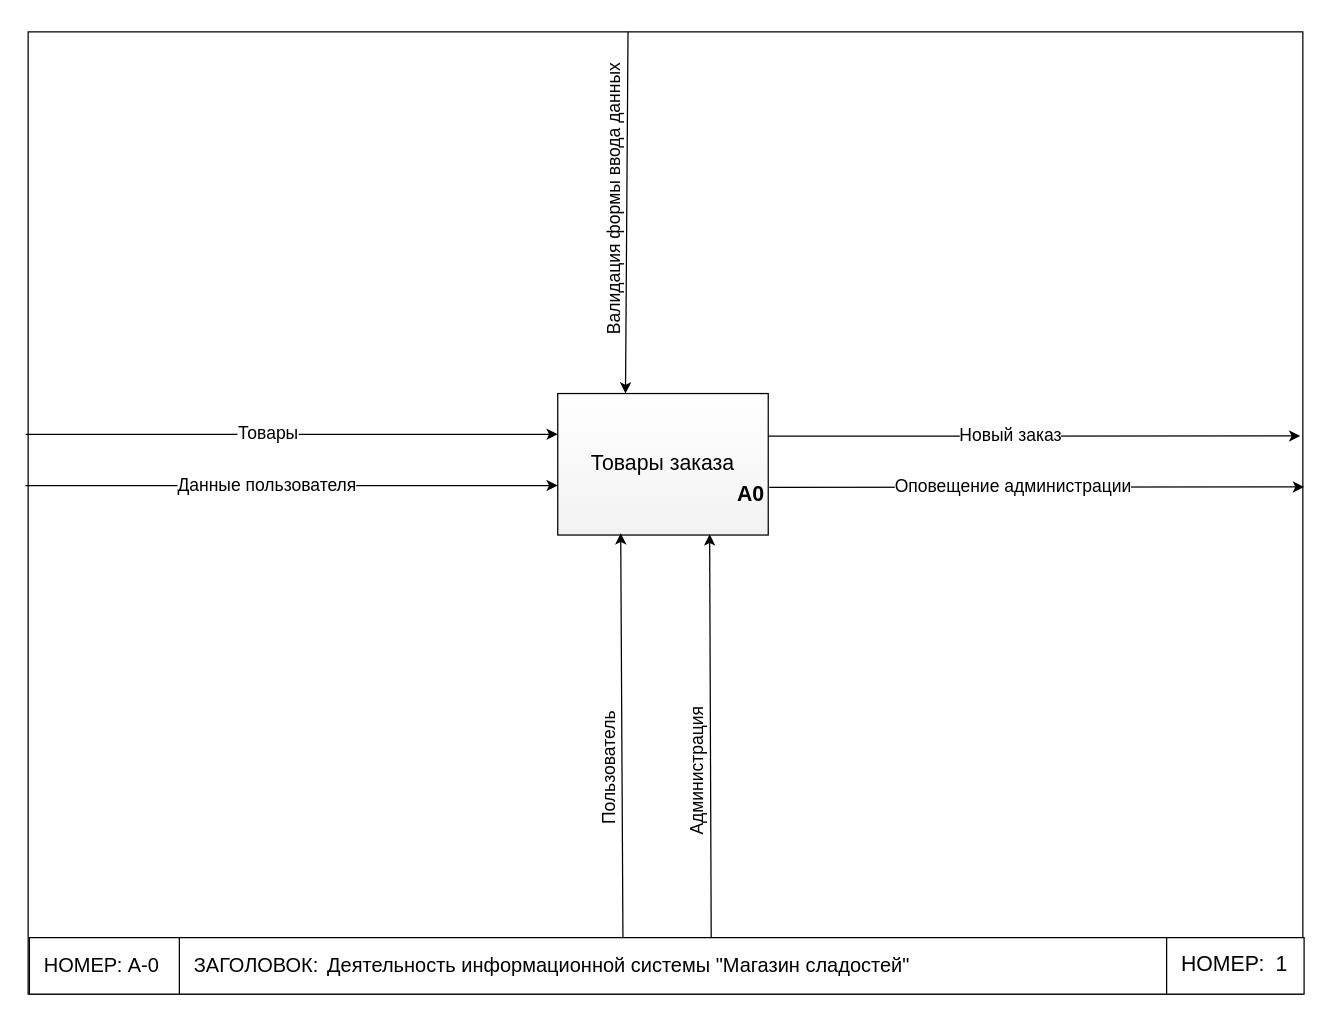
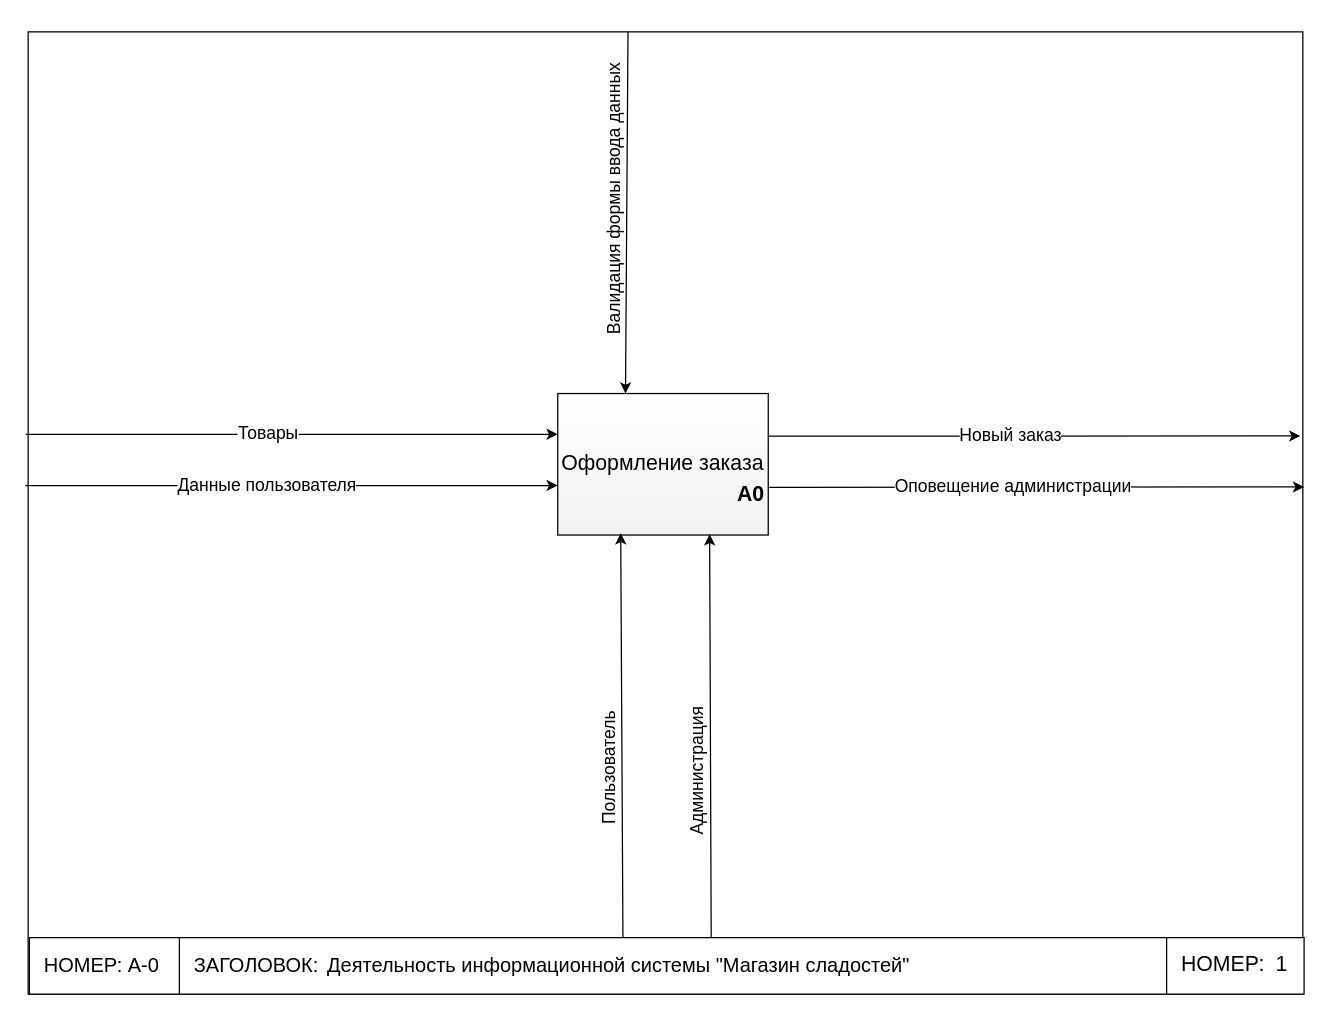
  <mxCell id="0" />
  <mxCell id="1" parent="0" />
  <mxCell id="2" value="" style="group" vertex="1" connectable="0" parent="1"><mxGeometry x="20" y="20" width="1022" height="775" as="geometry" /></mxCell>
  <mxCell id="3" value="" style="rounded=0;whiteSpace=wrap;html=1;fillColor=default;" vertex="1" parent="2"><mxGeometry x="2" y="5" width="1020" height="770.0" as="geometry" /></mxCell>
  <mxCell id="4" value="" style="endArrow=classic;html=1;rounded=0;entryX=0;entryY=0.5;entryDx=0;entryDy=0;" edge="1" parent="2"><mxGeometry width="50" height="50" relative="1" as="geometry"><mxPoint y="326.999" as="sourcePoint" /><mxPoint x="425.78" y="326.999" as="targetPoint" /></mxGeometry></mxCell>
  <mxCell id="5" value="&lt;font style=&quot;font-size: 14px;&quot;&gt;Товары&lt;br&gt;&lt;/font&gt;" style="edgeLabel;html=1;align=center;verticalAlign=middle;resizable=0;points=[];" vertex="1" connectable="0" parent="4"><mxGeometry x="-0.092" y="1" relative="1" as="geometry"><mxPoint as="offset" /></mxGeometry></mxCell>
  <mxCell id="6" value="" style="endArrow=classic;html=1;rounded=0;entryX=0;entryY=0.5;entryDx=0;entryDy=0;exitX=0.999;exitY=0.301;exitDx=0;exitDy=0;exitPerimeter=0;" edge="1" parent="2" source="9"><mxGeometry width="50" height="50" relative="1" as="geometry"><mxPoint x="594.22" y="328.949" as="sourcePoint" /><mxPoint x="1020" y="328.382" as="targetPoint" /></mxGeometry></mxCell>
  <mxCell id="7" value="&lt;font style=&quot;font-size: 14px;&quot;&gt;Новый заказ&lt;/font&gt;" style="edgeLabel;html=1;align=center;verticalAlign=middle;resizable=0;points=[];" vertex="1" connectable="0" parent="6"><mxGeometry x="-0.092" y="1" relative="1" as="geometry"><mxPoint as="offset" /></mxGeometry></mxCell>
  <mxCell id="8" value="" style="group" vertex="1" connectable="0" parent="2"><mxGeometry x="425.78" y="294.412" width="168.44" height="113.235" as="geometry" /></mxCell>
- <mxCell id="9" value="&lt;span style=&quot;font-size: 17px;&quot;&gt;Товары заказа&lt;/span&gt;" style="rounded=0;whiteSpace=wrap;html=1;gradientColor=#F2F2F2;strokeWidth=1;" vertex="1" parent="8"><mxGeometry width="168.44" height="113.235" as="geometry" /></mxCell>
+ <mxCell id="9" value="&lt;span style=&quot;font-size: 17px;&quot;&gt;Оформление заказа&lt;/span&gt;" style="rounded=0;whiteSpace=wrap;html=1;gradientColor=#F2F2F2;strokeWidth=1;" vertex="1" parent="8"><mxGeometry width="168.44" height="113.235" as="geometry" /></mxCell>
  <mxCell id="10" value="&lt;font style=&quot;font-size: 17px;&quot;&gt;&lt;b&gt;А0&lt;/b&gt;&lt;/font&gt;" style="text;html=1;strokeColor=none;fillColor=none;align=center;verticalAlign=middle;whiteSpace=wrap;rounded=0;" vertex="1" parent="8"><mxGeometry x="145.367" y="70.588" width="18.716" height="22.647" as="geometry" /></mxCell>
  <mxCell id="11" value="" style="endArrow=classic;html=1;rounded=0;entryX=0.5;entryY=0;entryDx=0;entryDy=0;exitX=0.5;exitY=0;exitDx=0;exitDy=0;" edge="1" parent="2"><mxGeometry width="50" height="50" relative="1" as="geometry"><mxPoint x="482" y="5.0" as="sourcePoint" /><mxPoint x="480" y="294.412" as="targetPoint" /></mxGeometry></mxCell>
  <mxCell id="12" value="&lt;span style=&quot;font-size: 14px;&quot;&gt;Валидация формы ввода данных&lt;br&gt;&lt;/span&gt;" style="edgeLabel;html=1;align=center;verticalAlign=middle;resizable=0;points=[];rotation=270;" vertex="1" connectable="0" parent="11"><mxGeometry x="-0.092" y="1" relative="1" as="geometry"><mxPoint x="-12" y="4" as="offset" /></mxGeometry></mxCell>
  <mxCell id="13" value="" style="endArrow=classic;html=1;rounded=0;exitX=0.529;exitY=0.99;exitDx=0;exitDy=0;entryX=0.679;entryY=1.007;entryDx=0;entryDy=0;entryPerimeter=0;exitPerimeter=0;" edge="1" parent="2"><mxGeometry width="50" height="50" relative="1" as="geometry"><mxPoint x="548.74" y="772.806" as="sourcePoint" /><mxPoint x="547.311" y="406.99" as="targetPoint" /></mxGeometry></mxCell>
  <mxCell id="14" value="&lt;span style=&quot;font-size: 14px;&quot;&gt;Администрация&lt;/span&gt;" style="edgeLabel;html=1;align=center;verticalAlign=middle;resizable=0;points=[];rotation=270;" vertex="1" connectable="0" parent="13"><mxGeometry x="-0.092" y="1" relative="1" as="geometry"><mxPoint x="-10" y="-9" as="offset" /></mxGeometry></mxCell>
  <mxCell id="15" value="" style="endArrow=classic;html=1;rounded=0;exitX=0.5;exitY=1;exitDx=0;exitDy=0;entryX=0.381;entryY=1.01;entryDx=0;entryDy=0;entryPerimeter=0;" edge="1" parent="2"><mxGeometry width="50" height="50" relative="1" as="geometry"><mxPoint x="478.16" y="769.2" as="sourcePoint" /><mxPoint x="476.16" y="406.2" as="targetPoint" /></mxGeometry></mxCell>
  <mxCell id="16" value="&lt;span style=&quot;font-size: 14px;&quot;&gt;Пользователь&lt;/span&gt;" style="edgeLabel;html=1;align=center;verticalAlign=middle;resizable=0;points=[];rotation=270;" connectable="0" vertex="1" parent="15"><mxGeometry x="-0.092" y="1" relative="1" as="geometry"><mxPoint x="-10" y="-9" as="offset" /></mxGeometry></mxCell>
  <mxCell id="17" value="" style="shape=table;startSize=0;container=1;collapsible=0;childLayout=tableLayout;fontSize=16;" vertex="1" parent="2"><mxGeometry x="3" y="729.706" width="1020" height="45.294" as="geometry" /></mxCell>
  <mxCell id="18" value="" style="shape=tableRow;horizontal=0;startSize=0;swimlaneHead=0;swimlaneBody=0;strokeColor=inherit;top=0;left=0;bottom=0;right=0;collapsible=0;dropTarget=0;fillColor=none;points=[[0,0.5],[1,0.5]];portConstraint=eastwest;fontSize=16;" vertex="1" parent="17"><mxGeometry width="1020" height="45" as="geometry" /></mxCell>
  <mxCell id="19" value="НОМЕР: А-0" style="shape=partialRectangle;html=1;whiteSpace=wrap;connectable=0;strokeColor=inherit;overflow=hidden;fillColor=none;top=0;left=0;bottom=0;right=0;pointerEvents=1;fontSize=16;align=left;spacingLeft=10;" vertex="1" parent="18"><mxGeometry width="120" height="45" as="geometry"><mxRectangle width="120" height="45" as="alternateBounds" /></mxGeometry></mxCell>
  <mxCell id="20" value="ЗАГОЛОВОК:&lt;span style=&quot;white-space: pre;&quot;&gt;&#09;&lt;/span&gt;Деятельность информационной системы &quot;Магазин сладостей&quot;" style="shape=partialRectangle;html=1;whiteSpace=wrap;connectable=0;strokeColor=inherit;overflow=hidden;fillColor=none;top=0;left=0;bottom=0;right=0;pointerEvents=1;fontSize=16;align=left;spacingLeft=10;" vertex="1" parent="18"><mxGeometry x="120" width="790" height="45" as="geometry"><mxRectangle width="790" height="45" as="alternateBounds" /></mxGeometry></mxCell>
  <mxCell id="21" value="&lt;font style=&quot;font-size: 17px;&quot;&gt;НОМЕР:&lt;span style=&quot;white-space: pre;&quot;&gt;&#09;&lt;/span&gt;1&lt;/font&gt;" style="shape=partialRectangle;html=1;whiteSpace=wrap;connectable=0;strokeColor=inherit;overflow=hidden;fillColor=none;top=0;left=0;bottom=0;right=0;pointerEvents=1;fontSize=16;align=left;spacingLeft=10;" vertex="1" parent="18"><mxGeometry x="910" width="110" height="45" as="geometry"><mxRectangle width="110" height="45" as="alternateBounds" /></mxGeometry></mxCell>
  <mxCell id="22" value="" style="endArrow=classic;html=1;rounded=0;entryX=0;entryY=0.5;entryDx=0;entryDy=0;" edge="1" parent="2"><mxGeometry width="50" height="50" relative="1" as="geometry"><mxPoint x="-0.22" y="368.029" as="sourcePoint" /><mxPoint x="425.78" y="368" as="targetPoint" /></mxGeometry></mxCell>
  <mxCell id="23" value="&lt;font style=&quot;font-size: 14px;&quot;&gt;Данные пользователя&lt;br&gt;&lt;/font&gt;" style="edgeLabel;html=1;align=center;verticalAlign=middle;resizable=0;points=[];" vertex="1" connectable="0" parent="22"><mxGeometry x="-0.092" y="1" relative="1" as="geometry"><mxPoint as="offset" /></mxGeometry></mxCell>
  <mxCell id="24" value="" style="endArrow=classic;html=1;rounded=0;entryX=0;entryY=0.5;entryDx=0;entryDy=0;exitX=0.999;exitY=0.654;exitDx=0;exitDy=0;exitPerimeter=0;" edge="1" parent="1"><mxGeometry width="50" height="50" relative="1" as="geometry"><mxPoint x="615.052" y="389.468" as="sourcePoint" /><mxPoint x="1043" y="389.18" as="targetPoint" /></mxGeometry></mxCell>
  <mxCell id="25" value="&lt;span style=&quot;font-size: 14px;&quot;&gt;Оповещение администрации&lt;/span&gt;" style="edgeLabel;html=1;align=center;verticalAlign=middle;resizable=0;points=[];" vertex="1" connectable="0" parent="24"><mxGeometry x="-0.092" y="1" relative="1" as="geometry"><mxPoint as="offset" /></mxGeometry></mxCell>
